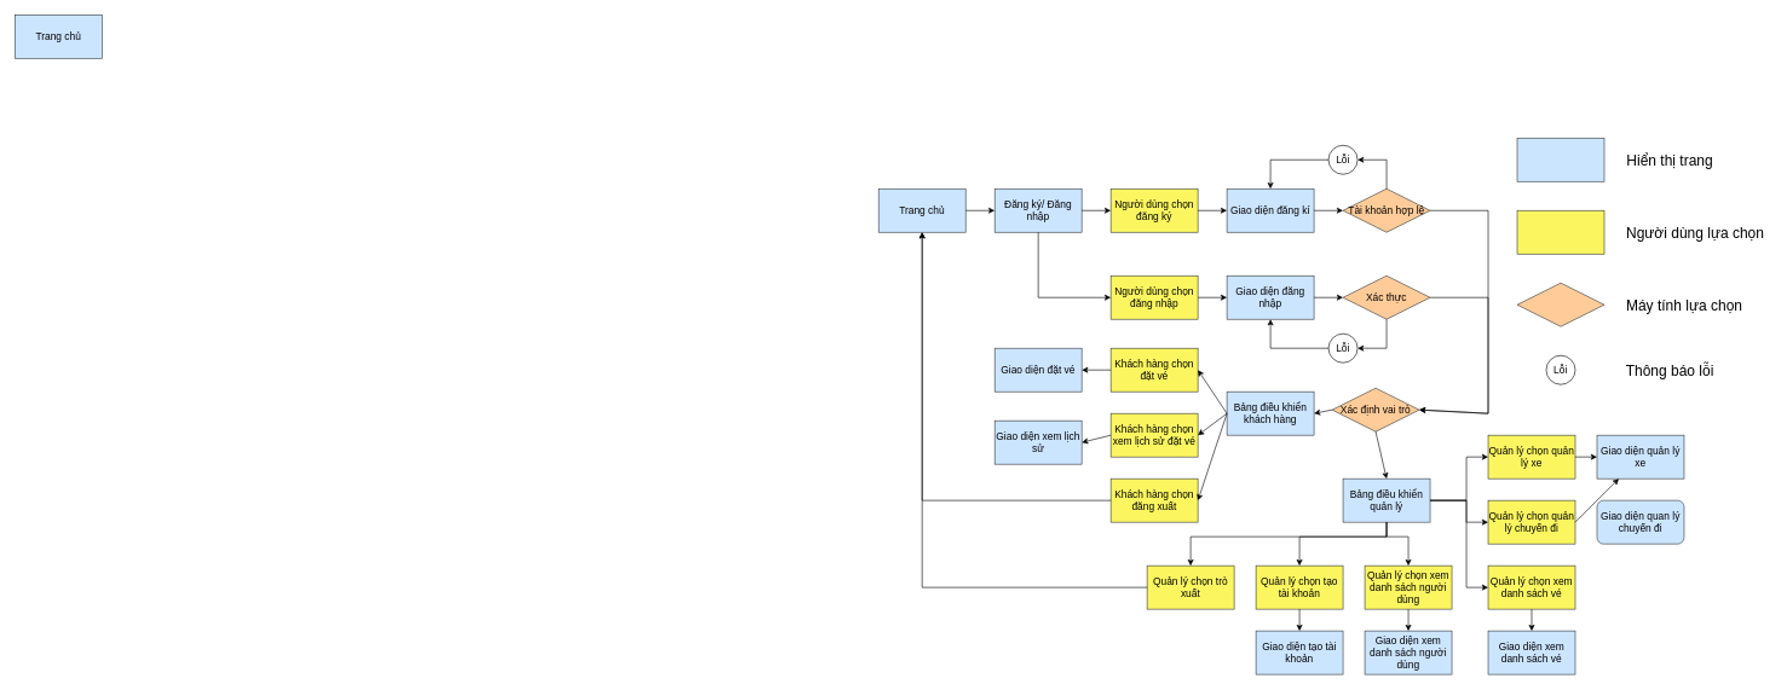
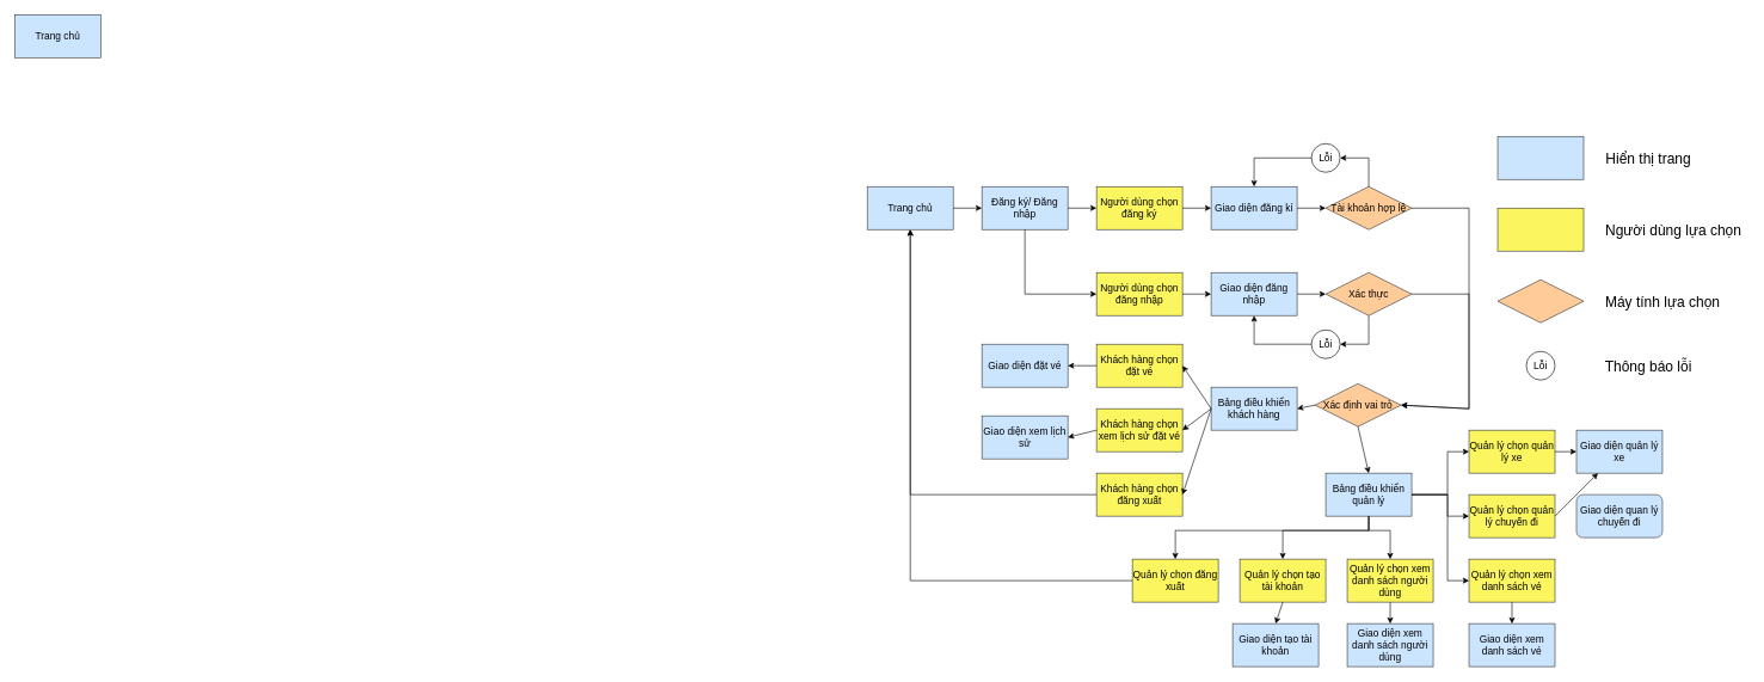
  <mxCell id="0" />
  <mxCell id="1" parent="0" />
  <mxCell id="2" value="" style="rounded=0;whiteSpace=wrap;html=1;fillColor=light-dark(#fbf660, #212100);strokeColor=#36393d;" vertex="1" parent="1"><mxGeometry x="2090" y="290" width="120" height="60" as="geometry" /></mxCell>
  <mxCell id="3" value="" style="rounded=0;whiteSpace=wrap;html=1;fillColor=#cce5ff;strokeColor=#36393d;" vertex="1" parent="1"><mxGeometry x="2090" y="190" width="120" height="60" as="geometry" /></mxCell>
  <mxCell id="4" value="" style="rhombus;whiteSpace=wrap;html=1;fillColor=#ffcc99;strokeColor=#36393d;" vertex="1" parent="1"><mxGeometry x="2090" y="390" width="120" height="60" as="geometry" /></mxCell>
  <mxCell id="5" value="&lt;font style=&quot;font-size: 14px;&quot;&gt;Lỗi&lt;/font&gt;" style="ellipse;whiteSpace=wrap;html=1;aspect=fixed;" vertex="1" parent="1"><mxGeometry x="2130" y="490" width="40" height="40" as="geometry" /></mxCell>
  <mxCell id="6" value="Trang chủ" style="rounded=0;whiteSpace=wrap;html=1;fillColor=#cce5ff;strokeColor=#36393d;fontSize=14;" vertex="1" parent="1"><mxGeometry x="1210" y="260" width="120" height="60" as="geometry" /></mxCell>
  <mxCell id="7" value="Đăng ký/ Đăng nhập" style="rounded=0;whiteSpace=wrap;html=1;fillColor=#cce5ff;strokeColor=#36393d;fontSize=14;" vertex="1" parent="1"><mxGeometry x="1370" y="260" width="120" height="60" as="geometry" /></mxCell>
  <mxCell id="8" value="Người dùng chọn đăng nhập" style="rounded=0;whiteSpace=wrap;html=1;fillColor=light-dark(#fbf660, #212100);strokeColor=#36393d;fontSize=14;" vertex="1" parent="1"><mxGeometry x="1530" y="380" width="120" height="60" as="geometry" /></mxCell>
  <mxCell id="9" value="Người dùng chọn đăng ký" style="rounded=0;whiteSpace=wrap;html=1;fillColor=light-dark(#fbf660, #212100);strokeColor=#36393d;fontSize=14;" vertex="1" parent="1"><mxGeometry x="1530" y="260" width="120" height="60" as="geometry" /></mxCell>
  <mxCell id="10" value="Giao diện đăng nhập" style="rounded=0;whiteSpace=wrap;html=1;fillColor=#cce5ff;strokeColor=#36393d;fontSize=14;" vertex="1" parent="1"><mxGeometry x="1690" y="380" width="120" height="60" as="geometry" /></mxCell>
  <mxCell id="11" value="Giao diện đăng kí" style="rounded=0;whiteSpace=wrap;html=1;fillColor=#cce5ff;strokeColor=#36393d;fontSize=14;" vertex="1" parent="1"><mxGeometry x="1690" y="260" width="120" height="60" as="geometry" /></mxCell>
  <mxCell id="12" value="Xác thực" style="rhombus;whiteSpace=wrap;html=1;fillColor=#ffcc99;strokeColor=#36393d;fontSize=14;" vertex="1" parent="1"><mxGeometry x="1850" y="380" width="120" height="60" as="geometry" /></mxCell>
  <mxCell id="13" value="Tài khoản hợp lệ" style="rhombus;whiteSpace=wrap;html=1;fillColor=#ffcc99;strokeColor=#36393d;fontSize=14;" vertex="1" parent="1"><mxGeometry x="1850" y="260" width="120" height="60" as="geometry" /></mxCell>
  <mxCell id="14" value="&lt;font&gt;Lỗi&lt;/font&gt;" style="ellipse;whiteSpace=wrap;html=1;aspect=fixed;fontSize=14;" vertex="1" parent="1"><mxGeometry x="1830" y="200" width="40" height="40" as="geometry" /></mxCell>
  <mxCell id="15" value="&lt;font&gt;Lỗi&lt;/font&gt;" style="ellipse;whiteSpace=wrap;html=1;aspect=fixed;fontSize=14;" vertex="1" parent="1"><mxGeometry x="1830" y="460" width="40" height="40" as="geometry" /></mxCell>
  <mxCell id="16" value="Bảng điều khiển khách hàng" style="rounded=0;whiteSpace=wrap;html=1;fillColor=#cce5ff;strokeColor=#36393d;fontSize=14;" vertex="1" parent="1"><mxGeometry x="1690" y="540" width="120" height="60" as="geometry" /></mxCell>
  <mxCell id="17" value="Xác định vai trò" style="rhombus;whiteSpace=wrap;html=1;fillColor=#ffcc99;strokeColor=#36393d;fontSize=14;" vertex="1" parent="1"><mxGeometry x="1835" y="535" width="120" height="60" as="geometry" /></mxCell>
  <mxCell id="18" value="Bảng điều khiển quản lý" style="rounded=0;whiteSpace=wrap;html=1;fillColor=#cce5ff;strokeColor=#36393d;fontSize=14;" vertex="1" parent="1"><mxGeometry x="1850" y="660" width="120" height="60" as="geometry" /></mxCell>
  <mxCell id="19" value="Khách hàng chọn đặt vé" style="rounded=0;whiteSpace=wrap;html=1;fillColor=light-dark(#fbf660, #212100);strokeColor=#36393d;fontSize=14;" vertex="1" parent="1"><mxGeometry x="1530" y="480" width="120" height="60" as="geometry" /></mxCell>
  <mxCell id="20" value="Khách hàng chọn xem lịch sử đặt vé" style="rounded=0;whiteSpace=wrap;html=1;fillColor=light-dark(#fbf660, #212100);strokeColor=#36393d;fontSize=14;" vertex="1" parent="1"><mxGeometry x="1530" y="570" width="120" height="60" as="geometry" /></mxCell>
  <mxCell id="21" value="Khách hàng chọn đăng xuất" style="rounded=0;whiteSpace=wrap;html=1;fillColor=light-dark(#fbf660, #212100);strokeColor=#36393d;fontSize=14;" vertex="1" parent="1"><mxGeometry x="1530" y="660" width="120" height="60" as="geometry" /></mxCell>
  <mxCell id="22" value="Giao diện đặt vé" style="rounded=0;whiteSpace=wrap;html=1;fillColor=#cce5ff;strokeColor=#36393d;fontSize=14;" vertex="1" parent="1"><mxGeometry x="1370" y="480" width="120" height="60" as="geometry" /></mxCell>
  <mxCell id="23" value="Giao diện xem lịch sử" style="rounded=0;whiteSpace=wrap;html=1;fillColor=#cce5ff;strokeColor=#36393d;fontSize=14;" vertex="1" parent="1"><mxGeometry x="1370" y="580" width="120" height="60" as="geometry" /></mxCell>
  <mxCell id="24" value="" style="endArrow=classic;html=1;rounded=0;entryX=0;entryY=0.5;entryDx=0;entryDy=0;exitX=1;exitY=0.5;exitDx=0;exitDy=0;fontSize=14;" edge="1" parent="1" source="6" target="7"><mxGeometry width="50" height="50" relative="1" as="geometry"><mxPoint x="1100" y="690" as="sourcePoint" /><mxPoint x="1100" y="610" as="targetPoint" /></mxGeometry></mxCell>
  <mxCell id="25" value="" style="endArrow=classic;html=1;rounded=0;entryX=0;entryY=0.5;entryDx=0;entryDy=0;exitX=1;exitY=0.5;exitDx=0;exitDy=0;fontSize=14;" edge="1" parent="1" source="7" target="9"><mxGeometry width="50" height="50" relative="1" as="geometry"><mxPoint x="1340" y="300" as="sourcePoint" /><mxPoint x="1380" y="300" as="targetPoint" /></mxGeometry></mxCell>
  <mxCell id="26" value="" style="endArrow=classic;html=1;rounded=0;entryX=0;entryY=0.5;entryDx=0;entryDy=0;exitX=1;exitY=0.5;exitDx=0;exitDy=0;fontSize=14;" edge="1" parent="1" source="9" target="11"><mxGeometry width="50" height="50" relative="1" as="geometry"><mxPoint x="1350" y="310" as="sourcePoint" /><mxPoint x="1390" y="310" as="targetPoint" /></mxGeometry></mxCell>
  <mxCell id="27" value="" style="endArrow=classic;html=1;rounded=0;entryX=0;entryY=0.5;entryDx=0;entryDy=0;exitX=1;exitY=0.5;exitDx=0;exitDy=0;fontSize=14;" edge="1" parent="1" source="11" target="13"><mxGeometry width="50" height="50" relative="1" as="geometry"><mxPoint x="1660" y="300" as="sourcePoint" /><mxPoint x="1700" y="300" as="targetPoint" /></mxGeometry></mxCell>
  <mxCell id="28" value="" style="endArrow=classic;html=1;rounded=0;entryX=1;entryY=0.5;entryDx=0;entryDy=0;exitX=0.5;exitY=0;exitDx=0;exitDy=0;fontSize=14;" edge="1" parent="1" source="13" target="14"><mxGeometry width="50" height="50" relative="1" as="geometry"><mxPoint x="1670" y="310" as="sourcePoint" /><mxPoint x="1710" y="310" as="targetPoint" /><Array as="points"><mxPoint x="1910" y="220" /></Array></mxGeometry></mxCell>
  <mxCell id="29" value="" style="endArrow=classic;html=1;rounded=0;entryX=0.5;entryY=0;entryDx=0;entryDy=0;exitX=0;exitY=0.5;exitDx=0;exitDy=0;fontSize=14;" edge="1" parent="1" source="14" target="11"><mxGeometry width="50" height="50" relative="1" as="geometry"><mxPoint x="1920" y="270" as="sourcePoint" /><mxPoint x="1880" y="230" as="targetPoint" /><Array as="points"><mxPoint x="1750" y="220" /></Array></mxGeometry></mxCell>
  <mxCell id="30" value="" style="endArrow=classic;html=1;rounded=0;entryX=0;entryY=0.5;entryDx=0;entryDy=0;exitX=1;exitY=0.5;exitDx=0;exitDy=0;fontSize=14;" edge="1" parent="1" source="8" target="10"><mxGeometry width="50" height="50" relative="1" as="geometry"><mxPoint x="1820" y="300" as="sourcePoint" /><mxPoint x="1860" y="300" as="targetPoint" /></mxGeometry></mxCell>
  <mxCell id="31" value="" style="endArrow=classic;html=1;rounded=0;entryX=0;entryY=0.5;entryDx=0;entryDy=0;exitX=0.5;exitY=1;exitDx=0;exitDy=0;fontSize=14;" edge="1" parent="1" source="7" target="8"><mxGeometry width="50" height="50" relative="1" as="geometry"><mxPoint x="1660" y="420" as="sourcePoint" /><mxPoint x="1700" y="420" as="targetPoint" /><Array as="points"><mxPoint x="1430" y="410" /></Array></mxGeometry></mxCell>
  <mxCell id="32" value="" style="endArrow=classic;html=1;rounded=0;entryX=0;entryY=0.5;entryDx=0;entryDy=0;exitX=1;exitY=0.5;exitDx=0;exitDy=0;fontSize=14;" edge="1" parent="1" source="10" target="12"><mxGeometry width="50" height="50" relative="1" as="geometry"><mxPoint x="1660" y="420" as="sourcePoint" /><mxPoint x="1700" y="420" as="targetPoint" /></mxGeometry></mxCell>
  <mxCell id="33" value="" style="endArrow=classic;html=1;rounded=0;entryX=1;entryY=0.5;entryDx=0;entryDy=0;exitX=1;exitY=0.5;exitDx=0;exitDy=0;fontSize=14;" edge="1" parent="1" source="13" target="17"><mxGeometry width="50" height="50" relative="1" as="geometry"><mxPoint x="1670" y="430" as="sourcePoint" /><mxPoint x="1710" y="430" as="targetPoint" /><Array as="points"><mxPoint x="2050" y="290" /><mxPoint x="2050" y="570" /></Array></mxGeometry></mxCell>
  <mxCell id="34" value="" style="endArrow=classic;html=1;rounded=0;entryX=1;entryY=0.5;entryDx=0;entryDy=0;exitX=1;exitY=0.5;exitDx=0;exitDy=0;fontSize=14;" edge="1" parent="1" source="12" target="17"><mxGeometry width="50" height="50" relative="1" as="geometry"><mxPoint x="1680" y="440" as="sourcePoint" /><mxPoint x="1720" y="440" as="targetPoint" /><Array as="points"><mxPoint x="2050" y="410" /><mxPoint x="2050" y="570" /></Array></mxGeometry></mxCell>
  <mxCell id="35" value="" style="endArrow=classic;html=1;rounded=0;entryX=1;entryY=0.5;entryDx=0;entryDy=0;exitX=0.5;exitY=1;exitDx=0;exitDy=0;fontSize=14;" edge="1" parent="1" source="12" target="15"><mxGeometry width="50" height="50" relative="1" as="geometry"><mxPoint x="1920" y="270" as="sourcePoint" /><mxPoint x="1880" y="230" as="targetPoint" /><Array as="points"><mxPoint x="1910" y="480" /></Array></mxGeometry></mxCell>
  <mxCell id="36" value="" style="endArrow=classic;html=1;rounded=0;entryX=0.5;entryY=1;entryDx=0;entryDy=0;exitX=0;exitY=0.5;exitDx=0;exitDy=0;fontSize=14;" edge="1" parent="1" source="15" target="10"><mxGeometry width="50" height="50" relative="1" as="geometry"><mxPoint x="1920" y="450" as="sourcePoint" /><mxPoint x="1880" y="490" as="targetPoint" /><Array as="points"><mxPoint x="1750" y="480" /></Array></mxGeometry></mxCell>
  <mxCell id="37" value="" style="endArrow=classic;html=1;rounded=0;entryX=1;entryY=0.5;entryDx=0;entryDy=0;exitX=0;exitY=0.5;exitDx=0;exitDy=0;fontSize=14;" edge="1" parent="1" source="17" target="16"><mxGeometry width="50" height="50" relative="1" as="geometry"><mxPoint x="1660" y="420" as="sourcePoint" /><mxPoint x="1700" y="420" as="targetPoint" /></mxGeometry></mxCell>
  <mxCell id="38" value="" style="endArrow=classic;html=1;rounded=0;exitX=0;exitY=0.5;exitDx=0;exitDy=0;entryX=0.5;entryY=1;entryDx=0;entryDy=0;fontSize=14;" edge="1" parent="1" source="21" target="6"><mxGeometry width="50" height="50" relative="1" as="geometry"><mxPoint x="1100" y="690" as="sourcePoint" /><mxPoint x="1100" y="610" as="targetPoint" /><Array as="points"><mxPoint x="1270" y="690" /></Array></mxGeometry></mxCell>
  <mxCell id="39" value="" style="endArrow=classic;html=1;rounded=0;exitX=0;exitY=0.5;exitDx=0;exitDy=0;entryX=1;entryY=0.5;entryDx=0;entryDy=0;fontSize=14;" edge="1" parent="1" source="19" target="22"><mxGeometry width="50" height="50" relative="1" as="geometry"><mxPoint x="1100" y="690" as="sourcePoint" /><mxPoint x="1100" y="610" as="targetPoint" /></mxGeometry></mxCell>
  <mxCell id="40" value="" style="endArrow=classic;html=1;rounded=0;exitX=0;exitY=0.5;exitDx=0;exitDy=0;entryX=1;entryY=0.5;entryDx=0;entryDy=0;fontSize=14;" edge="1" parent="1" source="20" target="23"><mxGeometry width="50" height="50" relative="1" as="geometry"><mxPoint x="1100" y="690" as="sourcePoint" /><mxPoint x="1490" y="660" as="targetPoint" /></mxGeometry></mxCell>
  <mxCell id="41" value="" style="endArrow=classic;html=1;rounded=0;exitX=0;exitY=0.5;exitDx=0;exitDy=0;entryX=1;entryY=0.5;entryDx=0;entryDy=0;fontSize=14;" edge="1" parent="1" source="16" target="19"><mxGeometry width="50" height="50" relative="1" as="geometry"><mxPoint x="1100" y="690" as="sourcePoint" /><mxPoint x="1100" y="610" as="targetPoint" /></mxGeometry></mxCell>
  <mxCell id="42" value="" style="endArrow=classic;html=1;rounded=0;exitX=0;exitY=0.5;exitDx=0;exitDy=0;entryX=1;entryY=0.5;entryDx=0;entryDy=0;fontSize=14;" edge="1" parent="1" source="16" target="20"><mxGeometry width="50" height="50" relative="1" as="geometry"><mxPoint x="1110" y="700" as="sourcePoint" /><mxPoint x="1110" y="620" as="targetPoint" /></mxGeometry></mxCell>
  <mxCell id="43" value="" style="endArrow=classic;html=1;rounded=0;exitX=0;exitY=0.5;exitDx=0;exitDy=0;entryX=1;entryY=0.5;entryDx=0;entryDy=0;fontSize=14;" edge="1" parent="1" source="16" target="21"><mxGeometry width="50" height="50" relative="1" as="geometry"><mxPoint x="1700" y="580" as="sourcePoint" /><mxPoint x="1660" y="610" as="targetPoint" /></mxGeometry></mxCell>
  <mxCell id="44" value="" style="endArrow=classic;html=1;rounded=0;entryX=0.5;entryY=0;entryDx=0;entryDy=0;exitX=0.5;exitY=1;exitDx=0;exitDy=0;fontSize=14;" edge="1" parent="1" source="17" target="18"><mxGeometry width="50" height="50" relative="1" as="geometry"><mxPoint x="1820" y="420" as="sourcePoint" /><mxPoint x="1860" y="420" as="targetPoint" /></mxGeometry></mxCell>
  <mxCell id="45" value="Quản lý chọn tạo tài khoản" style="rounded=0;whiteSpace=wrap;html=1;fillColor=light-dark(#fbf660, #212100);strokeColor=#36393d;fontSize=14;" vertex="1" parent="1"><mxGeometry x="1730" y="780" width="120" height="60" as="geometry" /></mxCell>
  <mxCell id="46" value="Quản lý chọn xem danh sách người dùng" style="rounded=0;whiteSpace=wrap;html=1;fillColor=light-dark(#fbf660, #212100);strokeColor=#36393d;fontSize=14;" vertex="1" parent="1"><mxGeometry x="1880" y="780" width="120" height="60" as="geometry" /></mxCell>
  <mxCell id="47" value="Quản lý chọn quản lý chuyến đi" style="rounded=0;whiteSpace=wrap;html=1;fillColor=light-dark(#fbf660, #212100);strokeColor=#36393d;fontSize=14;" vertex="1" parent="1"><mxGeometry x="2050" y="690" width="120" height="60" as="geometry" /></mxCell>
  <mxCell id="48" value="Quản lý chọn quản lý xe" style="rounded=0;whiteSpace=wrap;html=1;fillColor=light-dark(#fbf660, #212100);strokeColor=#36393d;fontSize=14;" vertex="1" parent="1"><mxGeometry x="2050" y="600" width="120" height="60" as="geometry" /></mxCell>
- <mxCell id="49" value="Quản lý chọn trò xuất" style="rounded=0;whiteSpace=wrap;html=1;fillColor=light-dark(#fbf660, #212100);strokeColor=#36393d;fontSize=14;" vertex="1" parent="1"><mxGeometry x="1580" y="780" width="120" height="60" as="geometry" /></mxCell>
+ <mxCell id="49" value="Quản lý chọn đăng xuất" style="rounded=0;whiteSpace=wrap;html=1;fillColor=light-dark(#fbf660, #212100);strokeColor=#36393d;fontSize=14;" vertex="1" parent="1"><mxGeometry x="1580" y="780" width="120" height="60" as="geometry" /></mxCell>
  <mxCell id="50" value="Quản lý chọn xem danh sách vé" style="rounded=0;whiteSpace=wrap;html=1;fillColor=light-dark(#fbf660, #212100);strokeColor=#36393d;fontSize=14;" vertex="1" parent="1"><mxGeometry x="2050" y="780" width="120" height="60" as="geometry" /></mxCell>
- <mxCell id="51" value="Giao diện tạo tài khoản" style="rounded=0;whiteSpace=wrap;html=1;fillColor=#cce5ff;strokeColor=#36393d;fontSize=14;" vertex="1" parent="1"><mxGeometry x="1730" y="870" width="120" height="60" as="geometry" /></mxCell>
+ <mxCell id="51" value="Giao diện tạo tài khoản" style="rounded=0;whiteSpace=wrap;html=1;fillColor=#cce5ff;strokeColor=#36393d;fontSize=14;" vertex="1" parent="1"><mxGeometry x="1720" y="870" width="120" height="60" as="geometry" /></mxCell>
  <mxCell id="52" value="Giao diện xem danh sách người dùng" style="rounded=0;whiteSpace=wrap;html=1;fillColor=#cce5ff;strokeColor=#36393d;fontSize=14;" vertex="1" parent="1"><mxGeometry x="1880" y="870" width="120" height="60" as="geometry" /></mxCell>
  <mxCell id="53" value="Giao diện xem danh sách vé" style="rounded=0;whiteSpace=wrap;html=1;fillColor=#cce5ff;strokeColor=#36393d;fontSize=14;" vertex="1" parent="1"><mxGeometry x="2050" y="870" width="120" height="60" as="geometry" /></mxCell>
  <mxCell id="54" value="Giao diện quan lý chuyến đi" style="whiteSpace=wrap;html=1;fillColor=#cce5ff;strokeColor=#36393d;fontSize=14;rounded=1;" vertex="1" parent="1"><mxGeometry x="2200" y="690" width="120" height="60" as="geometry" /></mxCell>
  <mxCell id="55" value="Giao diện quản lý xe" style="rounded=0;whiteSpace=wrap;html=1;fillColor=#cce5ff;strokeColor=#36393d;fontSize=14;" vertex="1" parent="1"><mxGeometry x="2200" y="600" width="120" height="60" as="geometry" /></mxCell>
  <mxCell id="56" value="" style="endArrow=classic;html=1;rounded=0;exitX=0.5;exitY=1;exitDx=0;exitDy=0;entryX=0.5;entryY=0;entryDx=0;entryDy=0;fontSize=14;" edge="1" parent="1" source="45" target="51"><mxGeometry width="50" height="50" relative="1" as="geometry"><mxPoint x="1100" y="690" as="sourcePoint" /><mxPoint x="1100" y="610" as="targetPoint" /></mxGeometry></mxCell>
  <mxCell id="57" value="" style="endArrow=classic;html=1;rounded=0;exitX=0.5;exitY=1;exitDx=0;exitDy=0;entryX=0.5;entryY=0;entryDx=0;entryDy=0;fontSize=14;" edge="1" parent="1" source="46" target="52"><mxGeometry width="50" height="50" relative="1" as="geometry"><mxPoint x="1800" y="850" as="sourcePoint" /><mxPoint x="1800" y="880" as="targetPoint" /></mxGeometry></mxCell>
  <mxCell id="58" value="" style="endArrow=classic;html=1;rounded=0;exitX=0.5;exitY=1;exitDx=0;exitDy=0;entryX=0.5;entryY=0;entryDx=0;entryDy=0;fontSize=14;" edge="1" parent="1" source="50" target="53"><mxGeometry width="50" height="50" relative="1" as="geometry"><mxPoint x="1970" y="850" as="sourcePoint" /><mxPoint x="1970" y="880" as="targetPoint" /></mxGeometry></mxCell>
  <mxCell id="59" value="" style="endArrow=classic;html=1;rounded=0;exitX=1;exitY=0.5;exitDx=0;exitDy=0;fontSize=14;" edge="1" parent="1" source="47" target="55"><mxGeometry width="50" height="50" relative="1" as="geometry"><mxPoint x="2120" y="850" as="sourcePoint" /><mxPoint x="2120" y="880" as="targetPoint" /></mxGeometry></mxCell>
  <mxCell id="60" value="" style="endArrow=classic;html=1;rounded=0;exitX=1;exitY=0.5;exitDx=0;exitDy=0;entryX=0;entryY=0.5;entryDx=0;entryDy=0;fontSize=14;" edge="1" parent="1" source="48" target="55"><mxGeometry width="50" height="50" relative="1" as="geometry"><mxPoint x="2180" y="730" as="sourcePoint" /><mxPoint x="2210" y="730" as="targetPoint" /></mxGeometry></mxCell>
  <mxCell id="61" value="" style="endArrow=classic;html=1;rounded=0;exitX=1;exitY=0.5;exitDx=0;exitDy=0;entryX=0;entryY=0.5;entryDx=0;entryDy=0;fontSize=14;" edge="1" parent="1" source="18" target="48"><mxGeometry width="50" height="50" relative="1" as="geometry"><mxPoint x="2160" y="640" as="sourcePoint" /><mxPoint x="2190" y="640" as="targetPoint" /><Array as="points"><mxPoint x="2020" y="690" /><mxPoint x="2020" y="660" /><mxPoint x="2020" y="630" /></Array></mxGeometry></mxCell>
  <mxCell id="62" value="" style="endArrow=classic;html=1;rounded=0;exitX=1;exitY=0.5;exitDx=0;exitDy=0;entryX=0;entryY=0.5;entryDx=0;entryDy=0;fontSize=14;" edge="1" parent="1" source="18" target="47"><mxGeometry width="50" height="50" relative="1" as="geometry"><mxPoint x="1980" y="700" as="sourcePoint" /><mxPoint x="2040" y="640" as="targetPoint" /><Array as="points"><mxPoint x="2020" y="690" /><mxPoint x="2020" y="720" /></Array></mxGeometry></mxCell>
  <mxCell id="63" value="" style="endArrow=classic;html=1;rounded=0;exitX=1;exitY=0.5;exitDx=0;exitDy=0;entryX=0;entryY=0.5;entryDx=0;entryDy=0;fontSize=14;" edge="1" parent="1" source="18" target="50"><mxGeometry width="50" height="50" relative="1" as="geometry"><mxPoint x="1980" y="700" as="sourcePoint" /><mxPoint x="2040" y="730" as="targetPoint" /><Array as="points"><mxPoint x="2020" y="690" /><mxPoint x="2020" y="750" /><mxPoint x="2020" y="810" /></Array></mxGeometry></mxCell>
  <mxCell id="64" value="" style="endArrow=classic;html=1;rounded=0;exitX=0.5;exitY=1;exitDx=0;exitDy=0;entryX=0.5;entryY=0;entryDx=0;entryDy=0;fontSize=14;" edge="1" parent="1" source="18" target="46"><mxGeometry width="50" height="50" relative="1" as="geometry"><mxPoint x="1980" y="700" as="sourcePoint" /><mxPoint x="2040" y="730" as="targetPoint" /><Array as="points"><mxPoint x="1910" y="740" /><mxPoint x="1940" y="740" /></Array></mxGeometry></mxCell>
  <mxCell id="65" value="" style="endArrow=classic;html=1;rounded=0;exitX=0.5;exitY=1;exitDx=0;exitDy=0;entryX=0.5;entryY=0;entryDx=0;entryDy=0;fontSize=14;" edge="1" parent="1" source="18" target="45"><mxGeometry width="50" height="50" relative="1" as="geometry"><mxPoint x="1920" y="730" as="sourcePoint" /><mxPoint x="1950" y="790" as="targetPoint" /><Array as="points"><mxPoint x="1910" y="740" /><mxPoint x="1790" y="740" /></Array></mxGeometry></mxCell>
  <mxCell id="66" value="" style="endArrow=classic;html=1;rounded=0;exitX=0.5;exitY=1;exitDx=0;exitDy=0;entryX=0.5;entryY=0;entryDx=0;entryDy=0;fontSize=14;" edge="1" parent="1" source="18" target="49"><mxGeometry width="50" height="50" relative="1" as="geometry"><mxPoint x="1920" y="730" as="sourcePoint" /><mxPoint x="1800" y="790" as="targetPoint" /><Array as="points"><mxPoint x="1910" y="740" /><mxPoint x="1640" y="740" /></Array></mxGeometry></mxCell>
  <mxCell id="67" value="" style="endArrow=classic;html=1;rounded=0;exitX=0;exitY=0.5;exitDx=0;exitDy=0;entryX=0.5;entryY=1;entryDx=0;entryDy=0;fontSize=14;" edge="1" parent="1" source="49" target="6"><mxGeometry width="50" height="50" relative="1" as="geometry"><mxPoint x="1540" y="520" as="sourcePoint" /><mxPoint x="1500" y="520" as="targetPoint" /><Array as="points"><mxPoint x="1270" y="810" /></Array></mxGeometry></mxCell>
  <mxCell id="68" value="&lt;font style=&quot;font-size: 20px;&quot;&gt;Hiển thị trang&lt;/font&gt;" style="text;html=1;align=center;verticalAlign=middle;resizable=0;points=[];autosize=1;strokeColor=none;fillColor=none;" vertex="1" parent="1"><mxGeometry x="2230" y="200" width="140" height="40" as="geometry" /></mxCell>
  <mxCell id="69" value="&lt;font style=&quot;font-size: 20px;&quot;&gt;Người dùng lựa chọn&lt;/font&gt;" style="text;html=1;align=center;verticalAlign=middle;resizable=0;points=[];autosize=1;strokeColor=none;fillColor=none;" vertex="1" parent="1"><mxGeometry x="2230" y="300" width="210" height="40" as="geometry" /></mxCell>
  <mxCell id="70" value="&lt;font style=&quot;font-size: 20px;&quot;&gt;Máy tính lựa chọn&lt;/font&gt;" style="text;html=1;align=center;verticalAlign=middle;resizable=0;points=[];autosize=1;strokeColor=none;fillColor=none;" vertex="1" parent="1"><mxGeometry x="2230" y="400" width="180" height="40" as="geometry" /></mxCell>
  <mxCell id="71" value="&lt;font style=&quot;font-size: 20px;&quot;&gt;Thông báo lỗi&lt;/font&gt;" style="text;html=1;align=center;verticalAlign=middle;resizable=0;points=[];autosize=1;strokeColor=none;fillColor=none;" vertex="1" parent="1"><mxGeometry x="2230" y="490" width="140" height="40" as="geometry" /></mxCell>
  <mxCell id="72" value="Trang chủ" style="rounded=0;whiteSpace=wrap;html=1;fillColor=#cce5ff;strokeColor=#36393d;fontSize=14;" vertex="1" parent="1"><mxGeometry x="20" y="20" width="120" height="60" as="geometry" /></mxCell>
